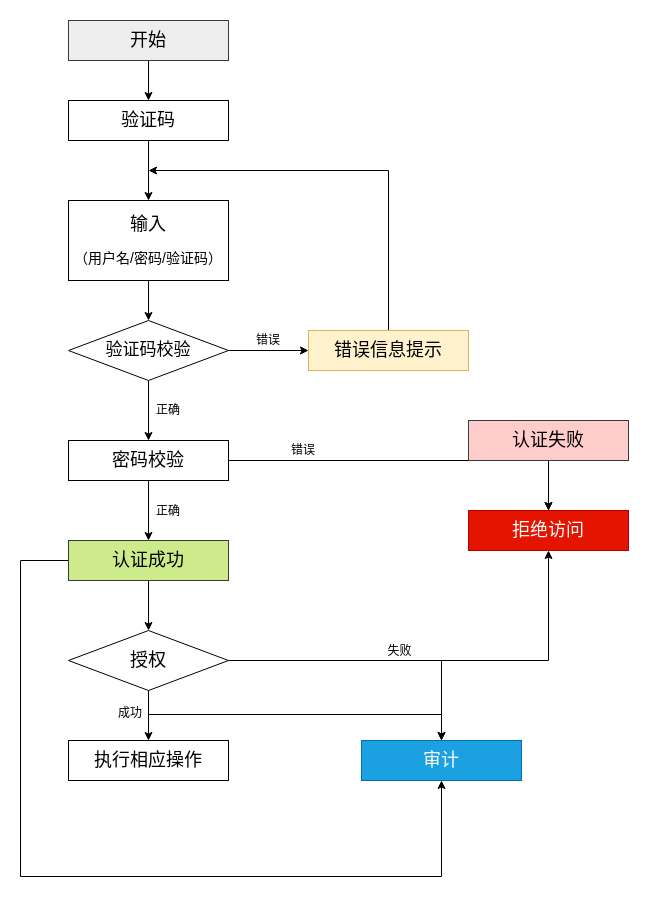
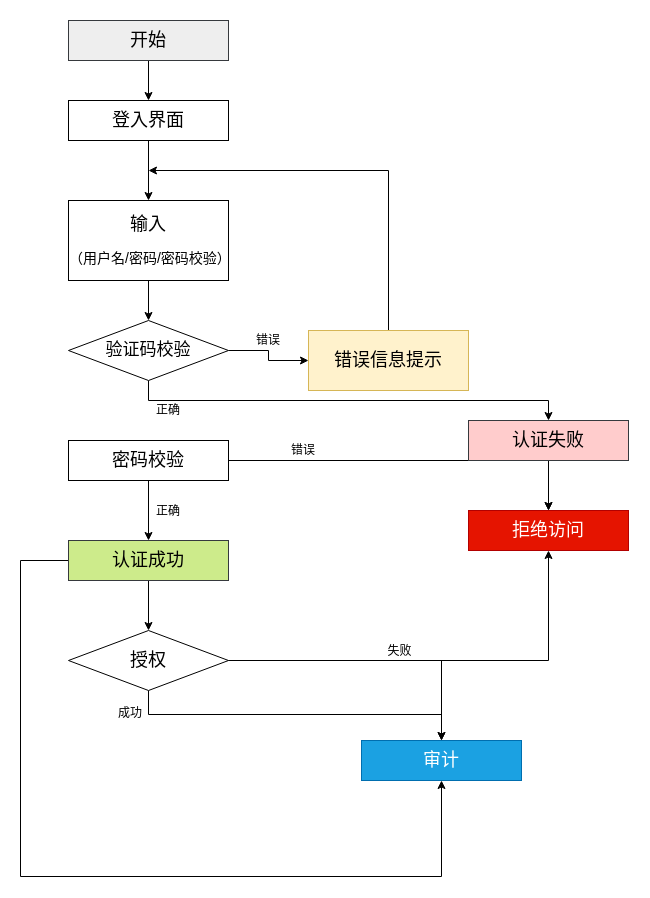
  <mxCell id="0" />
  <mxCell id="1" parent="0" />
  <mxCell id="2" style="edgeStyle=orthogonalEdgeStyle;rounded=0;orthogonalLoop=1;jettySize=auto;html=1;exitX=0.5;exitY=1;exitDx=0;exitDy=0;entryX=0.5;entryY=0;entryDx=0;entryDy=0;" parent="1" source="3" target="5" edge="1"><mxGeometry relative="1" as="geometry" /></mxCell>
  <mxCell id="3" value="&lt;font style=&quot;font-size: 18px&quot;&gt;开始&lt;/font&gt;" style="rounded=0;whiteSpace=wrap;html=1;fillColor=#eeeeee;strokeColor=#36393d;" parent="1" vertex="1"><mxGeometry x="68" y="20" width="160" height="40" as="geometry" /></mxCell>
  <mxCell id="4" style="edgeStyle=orthogonalEdgeStyle;rounded=0;orthogonalLoop=1;jettySize=auto;html=1;exitX=0.5;exitY=1;exitDx=0;exitDy=0;entryX=0.5;entryY=0;entryDx=0;entryDy=0;" parent="1" source="5" target="7" edge="1"><mxGeometry relative="1" as="geometry" /></mxCell>
- <mxCell id="5" value="&lt;font style=&quot;font-size: 18px&quot;&gt;验证码&lt;/font&gt;" style="rounded=0;whiteSpace=wrap;html=1;" parent="1" vertex="1"><mxGeometry x="68" y="100" width="160" height="40" as="geometry" /></mxCell>
+ <mxCell id="5" value="&lt;font style=&quot;font-size: 18px&quot;&gt;登入界面&lt;/font&gt;" style="rounded=0;whiteSpace=wrap;html=1;" parent="1" vertex="1"><mxGeometry x="68" y="100" width="160" height="40" as="geometry" /></mxCell>
  <mxCell id="6" style="edgeStyle=orthogonalEdgeStyle;rounded=0;orthogonalLoop=1;jettySize=auto;html=1;exitX=0.5;exitY=1;exitDx=0;exitDy=0;entryX=0.5;entryY=0;entryDx=0;entryDy=0;" parent="1" source="7" target="10" edge="1"><mxGeometry relative="1" as="geometry" /></mxCell>
- <mxCell id="7" value="&lt;font&gt;&lt;span style=&quot;font-size: 18px&quot;&gt;输入&lt;br&gt;&lt;/span&gt;&lt;br&gt;&lt;font style=&quot;font-size: 14px&quot;&gt;（用户名/密码/验证码）&lt;/font&gt;&lt;/font&gt;" style="rounded=0;whiteSpace=wrap;html=1;" parent="1" vertex="1"><mxGeometry x="68" y="200" width="160" height="80" as="geometry" /></mxCell>
+ <mxCell id="7" value="&lt;font&gt;&lt;span style=&quot;font-size: 18px&quot;&gt;输入&lt;br&gt;&lt;/span&gt;&lt;br&gt;&lt;font style=&quot;font-size: 14px&quot;&gt;（用户名/密码/密码校验）&lt;/font&gt;&lt;/font&gt;" style="rounded=0;whiteSpace=wrap;html=1;" parent="1" vertex="1"><mxGeometry x="68" y="200" width="160" height="80" as="geometry" /></mxCell>
  <mxCell id="8" style="edgeStyle=orthogonalEdgeStyle;rounded=0;orthogonalLoop=1;jettySize=auto;html=1;exitX=1;exitY=0.5;exitDx=0;exitDy=0;entryX=0;entryY=0.5;entryDx=0;entryDy=0;" parent="1" source="10" target="12" edge="1"><mxGeometry relative="1" as="geometry" /></mxCell>
- <mxCell id="9" style="edgeStyle=orthogonalEdgeStyle;rounded=0;orthogonalLoop=1;jettySize=auto;html=1;exitX=0.5;exitY=1;exitDx=0;exitDy=0;entryX=0.5;entryY=0;entryDx=0;entryDy=0;" parent="1" source="10" target="16" edge="1"><mxGeometry relative="1" as="geometry" /></mxCell>
+ <mxCell id="9" style="edgeStyle=orthogonalEdgeStyle;rounded=0;orthogonalLoop=1;jettySize=auto;html=1;exitX=0.5;exitY=1;exitDx=0;exitDy=0;" parent="1" source="10" target="24" edge="1"><mxGeometry relative="1" as="geometry" /></mxCell>
  <mxCell id="10" value="&lt;font style=&quot;font-size: 17px&quot;&gt;验证码校验&lt;/font&gt;" style="rhombus;whiteSpace=wrap;html=1;" parent="1" vertex="1"><mxGeometry x="68" y="320" width="160" height="60" as="geometry" /></mxCell>
  <mxCell id="11" style="edgeStyle=orthogonalEdgeStyle;rounded=0;orthogonalLoop=1;jettySize=auto;html=1;exitX=0.5;exitY=0;exitDx=0;exitDy=0;" parent="1" source="12" edge="1"><mxGeometry relative="1" as="geometry"><mxPoint x="148" y="170" as="targetPoint" /><Array as="points"><mxPoint x="388" y="170" /><mxPoint x="148" y="170" /></Array></mxGeometry></mxCell>
- <mxCell id="12" value="&lt;font style=&quot;font-size: 18px&quot;&gt;错误信息提示&lt;/font&gt;" style="rounded=0;whiteSpace=wrap;html=1;fillColor=#fff2cc;strokeColor=#d6b656;" parent="1" vertex="1"><mxGeometry x="308" y="330" width="160" height="40" as="geometry" /></mxCell>
+ <mxCell id="12" value="&lt;font style=&quot;font-size: 18px&quot;&gt;错误信息提示&lt;/font&gt;" style="rounded=0;whiteSpace=wrap;html=1;fillColor=#fff2cc;strokeColor=#d6b656;" parent="1" vertex="1"><mxGeometry x="308" y="330" width="160" height="60" as="geometry" /></mxCell>
  <mxCell id="13" value="错误" style="text;html=1;resizable=0;points=[];autosize=1;align=left;verticalAlign=top;spacingTop=-4;" parent="1" vertex="1"><mxGeometry x="254" y="330" width="40" height="20" as="geometry" /></mxCell>
  <mxCell id="14" style="edgeStyle=orthogonalEdgeStyle;rounded=0;orthogonalLoop=1;jettySize=auto;html=1;exitX=1;exitY=0.5;exitDx=0;exitDy=0;" parent="1" source="16" target="25" edge="1"><mxGeometry relative="1" as="geometry" /></mxCell>
  <mxCell id="15" style="edgeStyle=orthogonalEdgeStyle;rounded=0;orthogonalLoop=1;jettySize=auto;html=1;exitX=0.5;exitY=1;exitDx=0;exitDy=0;entryX=0.5;entryY=0;entryDx=0;entryDy=0;" parent="1" source="16" target="21" edge="1"><mxGeometry relative="1" as="geometry" /></mxCell>
  <mxCell id="16" value="&lt;font style=&quot;font-size: 18px&quot;&gt;密码校验&lt;/font&gt;" style="rounded=0;whiteSpace=wrap;html=1;" parent="1" vertex="1"><mxGeometry x="68" y="440" width="160" height="40" as="geometry" /></mxCell>
  <mxCell id="17" value="正确" style="text;html=1;resizable=0;points=[];autosize=1;align=left;verticalAlign=top;spacingTop=-4;" parent="1" vertex="1"><mxGeometry x="154" y="400" width="40" height="20" as="geometry" /></mxCell>
  <mxCell id="18" value="错误" style="text;html=1;resizable=0;points=[];autosize=1;align=left;verticalAlign=top;spacingTop=-4;" parent="1" vertex="1"><mxGeometry x="289" y="440" width="40" height="20" as="geometry" /></mxCell>
  <mxCell id="19" style="edgeStyle=orthogonalEdgeStyle;rounded=0;orthogonalLoop=1;jettySize=auto;html=1;exitX=0.5;exitY=1;exitDx=0;exitDy=0;entryX=0.5;entryY=0;entryDx=0;entryDy=0;" parent="1" source="21" target="31" edge="1"><mxGeometry relative="1" as="geometry" /></mxCell>
  <mxCell id="20" style="edgeStyle=orthogonalEdgeStyle;rounded=0;orthogonalLoop=1;jettySize=auto;html=1;exitX=0;exitY=0.5;exitDx=0;exitDy=0;entryX=0.5;entryY=1;entryDx=0;entryDy=0;" parent="1" source="21" target="34" edge="1"><mxGeometry relative="1" as="geometry"><mxPoint x="380" y="1074" as="targetPoint" /><Array as="points"><mxPoint x="20" y="560" /><mxPoint x="20" y="876" /><mxPoint x="441" y="876" /></Array></mxGeometry></mxCell>
  <mxCell id="21" value="&lt;font style=&quot;font-size: 18px&quot;&gt;认证成功&lt;/font&gt;" style="rounded=0;whiteSpace=wrap;html=1;fillColor=#cdeb8b;strokeColor=#36393d;" parent="1" vertex="1"><mxGeometry x="68" y="540" width="160" height="40" as="geometry" /></mxCell>
  <mxCell id="22" value="正确" style="text;html=1;resizable=0;points=[];autosize=1;align=left;verticalAlign=top;spacingTop=-4;" parent="1" vertex="1"><mxGeometry x="154" y="501" width="40" height="20" as="geometry" /></mxCell>
  <mxCell id="23" style="edgeStyle=orthogonalEdgeStyle;rounded=0;orthogonalLoop=1;jettySize=auto;html=1;exitX=0.5;exitY=1;exitDx=0;exitDy=0;entryX=0.5;entryY=0;entryDx=0;entryDy=0;" parent="1" source="24" target="25" edge="1"><mxGeometry relative="1" as="geometry" /></mxCell>
  <mxCell id="24" value="&lt;font style=&quot;font-size: 18px&quot;&gt;认证失败&lt;/font&gt;" style="rounded=0;whiteSpace=wrap;html=1;fillColor=#ffcccc;strokeColor=#36393d;" parent="1" vertex="1"><mxGeometry x="468" y="420" width="160" height="40" as="geometry" /></mxCell>
  <mxCell id="25" value="&lt;span style=&quot;font-size: 18px&quot;&gt;拒绝访问&lt;/span&gt;" style="rounded=0;whiteSpace=wrap;html=1;fillColor=#e51400;strokeColor=#B20000;fontColor=#ffffff;" parent="1" vertex="1"><mxGeometry x="468" y="510" width="160" height="40" as="geometry" /></mxCell>
  <mxCell id="26" style="edgeStyle=orthogonalEdgeStyle;rounded=0;orthogonalLoop=1;jettySize=auto;html=1;exitX=1;exitY=0.5;exitDx=0;exitDy=0;entryX=0.5;entryY=1;entryDx=0;entryDy=0;" parent="1" source="31" target="25" edge="1"><mxGeometry relative="1" as="geometry" /></mxCell>
  <mxCell id="27" value="失败" style="text;html=1;resizable=0;points=[];align=center;verticalAlign=middle;labelBackgroundColor=#ffffff;" parent="26" vertex="1" connectable="0"><mxGeometry x="-0.423" y="5" relative="1" as="geometry"><mxPoint x="46" y="-5" as="offset" /></mxGeometry></mxCell>
- <mxCell id="28" style="edgeStyle=orthogonalEdgeStyle;rounded=0;orthogonalLoop=1;jettySize=auto;html=1;exitX=0.5;exitY=1;exitDx=0;exitDy=0;entryX=0.5;entryY=0;entryDx=0;entryDy=0;" parent="1" source="31" target="32" edge="1"><mxGeometry relative="1" as="geometry" /></mxCell>
  <mxCell id="29" style="edgeStyle=orthogonalEdgeStyle;rounded=0;orthogonalLoop=1;jettySize=auto;html=1;exitX=0.5;exitY=1;exitDx=0;exitDy=0;entryX=0.5;entryY=0;entryDx=0;entryDy=0;" parent="1" source="31" target="34" edge="1"><mxGeometry relative="1" as="geometry"><Array as="points"><mxPoint x="148" y="714" /><mxPoint x="441" y="714" /></Array></mxGeometry></mxCell>
  <mxCell id="30" style="edgeStyle=orthogonalEdgeStyle;rounded=0;orthogonalLoop=1;jettySize=auto;html=1;exitX=1;exitY=0.5;exitDx=0;exitDy=0;entryX=0.5;entryY=0;entryDx=0;entryDy=0;" parent="1" source="31" target="34" edge="1"><mxGeometry relative="1" as="geometry" /></mxCell>
  <mxCell id="31" value="&lt;font style=&quot;font-size: 18px&quot;&gt;授权&lt;/font&gt;" style="rhombus;whiteSpace=wrap;html=1;" parent="1" vertex="1"><mxGeometry x="68" y="630" width="160" height="60" as="geometry" /></mxCell>
- <mxCell id="32" value="&lt;font style=&quot;font-size: 18px&quot;&gt;执行相应操作&lt;/font&gt;" style="rounded=0;whiteSpace=wrap;html=1;" parent="1" vertex="1"><mxGeometry x="68" y="740" width="160" height="40" as="geometry" /></mxCell>
  <mxCell id="33" value="成功" style="text;html=1;resizable=0;points=[];autosize=1;align=left;verticalAlign=top;spacingTop=-4;" parent="1" vertex="1"><mxGeometry x="116" y="703" width="40" height="20" as="geometry" /></mxCell>
  <mxCell id="34" value="&lt;font style=&quot;font-size: 18px&quot;&gt;审计&lt;/font&gt;" style="rounded=0;whiteSpace=wrap;html=1;fillColor=#1ba1e2;strokeColor=#006EAF;fontColor=#ffffff;" parent="1" vertex="1"><mxGeometry x="361" y="740" width="160" height="40" as="geometry" /></mxCell>
